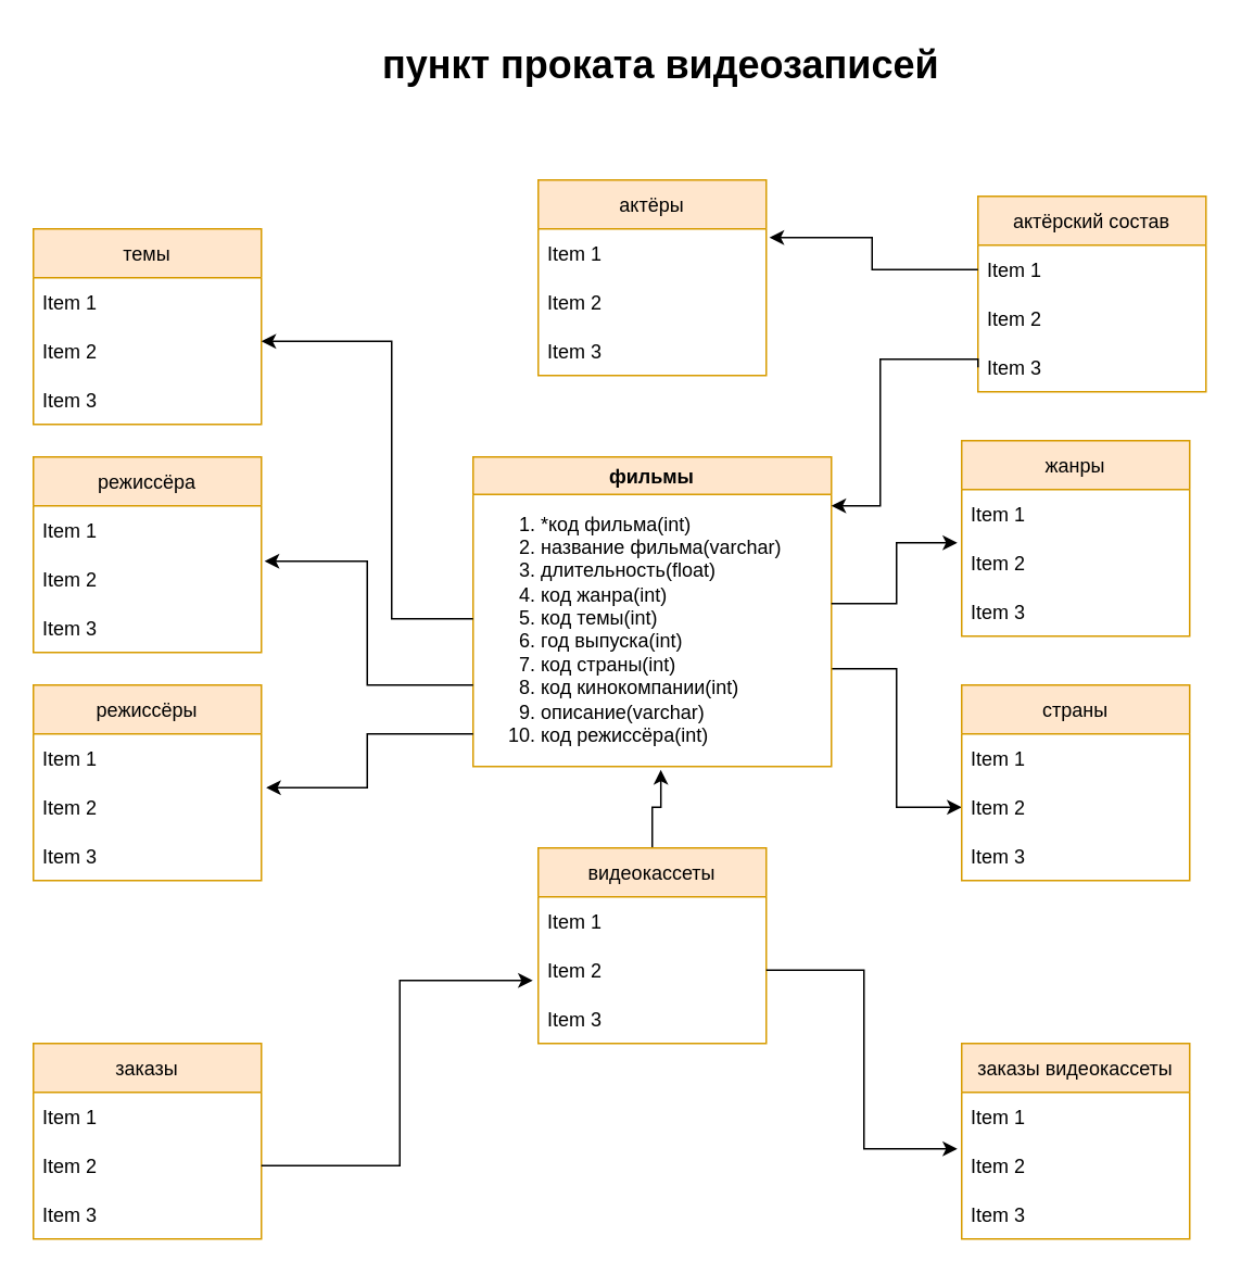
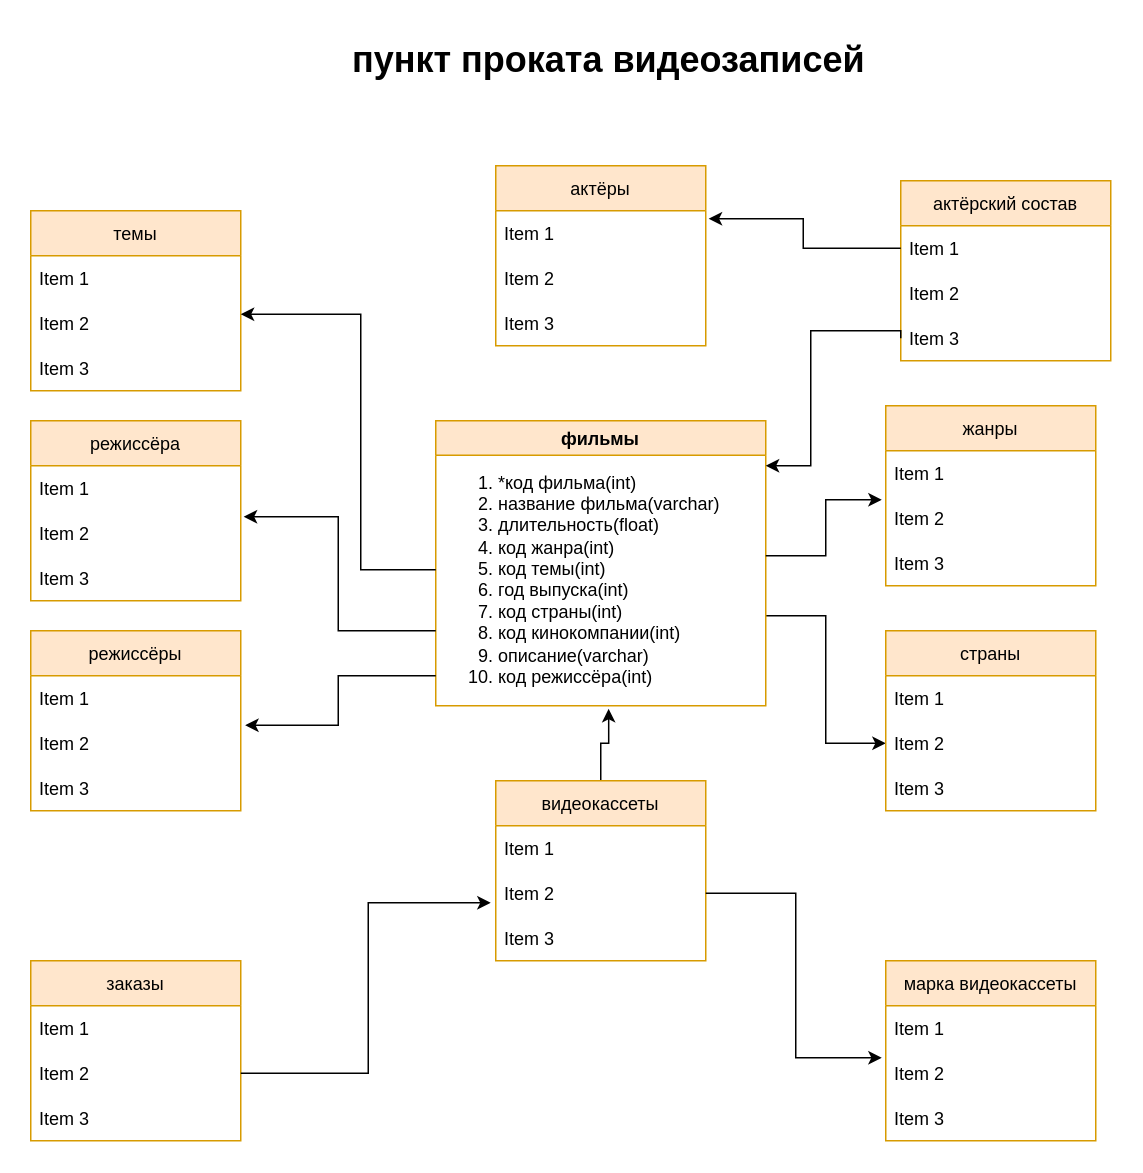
  <mxCell id="0" />
  <mxCell id="1" parent="0" />
  <mxCell id="2" style="edgeStyle=orthogonalEdgeStyle;rounded=0;orthogonalLoop=1;jettySize=auto;html=1;entryX=0;entryY=0.5;entryDx=0;entryDy=0;" edge="1" parent="1" target="23"><mxGeometry relative="1" as="geometry"><mxPoint x="510" y="410" as="sourcePoint" /><Array as="points"><mxPoint x="510" y="410" /><mxPoint x="550" y="410" /><mxPoint x="550" y="495" /></Array></mxGeometry></mxCell>
  <mxCell id="3" value="фильмы" style="swimlane;fillColor=#ffe6cc;strokeColor=#d79b00;" vertex="1" parent="1"><mxGeometry x="290" y="280" width="220" height="190" as="geometry" /></mxCell>
  <mxCell id="4" value="&lt;ol&gt;&lt;li&gt;*код фильма(int)&lt;/li&gt;&lt;li&gt;название фильма(varchar)&lt;/li&gt;&lt;li&gt;длительность(float)&lt;/li&gt;&lt;li&gt;код жанра(int)&lt;/li&gt;&lt;li&gt;код темы(int)&lt;/li&gt;&lt;li&gt;год выпуска(int)&lt;/li&gt;&lt;li&gt;код страны(int)&lt;/li&gt;&lt;li&gt;код кинокомпании(int)&lt;/li&gt;&lt;li&gt;описание(varchar)&lt;/li&gt;&lt;li&gt;код режиссёра(int)&lt;/li&gt;&lt;/ol&gt;" style="text;strokeColor=none;fillColor=none;html=1;whiteSpace=wrap;verticalAlign=middle;overflow=hidden;" vertex="1" parent="3"><mxGeometry y="20" width="220" height="170" as="geometry" /></mxCell>
  <mxCell id="5" value="режиссёра" style="swimlane;fontStyle=0;childLayout=stackLayout;horizontal=1;startSize=30;horizontalStack=0;resizeParent=1;resizeParentMax=0;resizeLast=0;collapsible=1;marginBottom=0;fillColor=#ffe6cc;strokeColor=#d79b00;" vertex="1" parent="1"><mxGeometry x="20" y="280" width="140" height="120" as="geometry" /></mxCell>
  <mxCell id="6" value="Item 1" style="text;strokeColor=none;fillColor=none;align=left;verticalAlign=middle;spacingLeft=4;spacingRight=4;overflow=hidden;points=[[0,0.5],[1,0.5]];portConstraint=eastwest;rotatable=0;" vertex="1" parent="5"><mxGeometry y="30" width="140" height="30" as="geometry" /></mxCell>
  <mxCell id="7" value="Item 2" style="text;strokeColor=none;fillColor=none;align=left;verticalAlign=middle;spacingLeft=4;spacingRight=4;overflow=hidden;points=[[0,0.5],[1,0.5]];portConstraint=eastwest;rotatable=0;" vertex="1" parent="5"><mxGeometry y="60" width="140" height="30" as="geometry" /></mxCell>
  <mxCell id="8" value="Item 3" style="text;strokeColor=none;fillColor=none;align=left;verticalAlign=middle;spacingLeft=4;spacingRight=4;overflow=hidden;points=[[0,0.5],[1,0.5]];portConstraint=eastwest;rotatable=0;" vertex="1" parent="5"><mxGeometry y="90" width="140" height="30" as="geometry" /></mxCell>
  <mxCell id="9" value="темы" style="swimlane;fontStyle=0;childLayout=stackLayout;horizontal=1;startSize=30;horizontalStack=0;resizeParent=1;resizeParentMax=0;resizeLast=0;collapsible=1;marginBottom=0;fillColor=#ffe6cc;strokeColor=#d79b00;" vertex="1" parent="1"><mxGeometry x="20" y="140" width="140" height="120" as="geometry" /></mxCell>
  <mxCell id="10" value="Item 1" style="text;strokeColor=none;fillColor=none;align=left;verticalAlign=middle;spacingLeft=4;spacingRight=4;overflow=hidden;points=[[0,0.5],[1,0.5]];portConstraint=eastwest;rotatable=0;" vertex="1" parent="9"><mxGeometry y="30" width="140" height="30" as="geometry" /></mxCell>
  <mxCell id="11" value="Item 2" style="text;strokeColor=none;fillColor=none;align=left;verticalAlign=middle;spacingLeft=4;spacingRight=4;overflow=hidden;points=[[0,0.5],[1,0.5]];portConstraint=eastwest;rotatable=0;" vertex="1" parent="9"><mxGeometry y="60" width="140" height="30" as="geometry" /></mxCell>
  <mxCell id="12" value="Item 3" style="text;strokeColor=none;fillColor=none;align=left;verticalAlign=middle;spacingLeft=4;spacingRight=4;overflow=hidden;points=[[0,0.5],[1,0.5]];portConstraint=eastwest;rotatable=0;" vertex="1" parent="9"><mxGeometry y="90" width="140" height="30" as="geometry" /></mxCell>
  <mxCell id="13" value="жанры" style="swimlane;fontStyle=0;childLayout=stackLayout;horizontal=1;startSize=30;horizontalStack=0;resizeParent=1;resizeParentMax=0;resizeLast=0;collapsible=1;marginBottom=0;fillColor=#ffe6cc;strokeColor=#d79b00;" vertex="1" parent="1"><mxGeometry x="590" y="270" width="140" height="120" as="geometry" /></mxCell>
  <mxCell id="14" value="Item 1" style="text;strokeColor=none;fillColor=none;align=left;verticalAlign=middle;spacingLeft=4;spacingRight=4;overflow=hidden;points=[[0,0.5],[1,0.5]];portConstraint=eastwest;rotatable=0;" vertex="1" parent="13"><mxGeometry y="30" width="140" height="30" as="geometry" /></mxCell>
  <mxCell id="15" value="Item 2" style="text;strokeColor=none;fillColor=none;align=left;verticalAlign=middle;spacingLeft=4;spacingRight=4;overflow=hidden;points=[[0,0.5],[1,0.5]];portConstraint=eastwest;rotatable=0;" vertex="1" parent="13"><mxGeometry y="60" width="140" height="30" as="geometry" /></mxCell>
  <mxCell id="16" value="Item 3" style="text;strokeColor=none;fillColor=none;align=left;verticalAlign=middle;spacingLeft=4;spacingRight=4;overflow=hidden;points=[[0,0.5],[1,0.5]];portConstraint=eastwest;rotatable=0;" vertex="1" parent="13"><mxGeometry y="90" width="140" height="30" as="geometry" /></mxCell>
  <mxCell id="17" value="режиссёры" style="swimlane;fontStyle=0;childLayout=stackLayout;horizontal=1;startSize=30;horizontalStack=0;resizeParent=1;resizeParentMax=0;resizeLast=0;collapsible=1;marginBottom=0;fillColor=#ffe6cc;strokeColor=#d79b00;" vertex="1" parent="1"><mxGeometry x="20" y="420" width="140" height="120" as="geometry" /></mxCell>
  <mxCell id="18" value="Item 1" style="text;strokeColor=none;fillColor=none;align=left;verticalAlign=middle;spacingLeft=4;spacingRight=4;overflow=hidden;points=[[0,0.5],[1,0.5]];portConstraint=eastwest;rotatable=0;" vertex="1" parent="17"><mxGeometry y="30" width="140" height="30" as="geometry" /></mxCell>
  <mxCell id="19" value="Item 2" style="text;strokeColor=none;fillColor=none;align=left;verticalAlign=middle;spacingLeft=4;spacingRight=4;overflow=hidden;points=[[0,0.5],[1,0.5]];portConstraint=eastwest;rotatable=0;" vertex="1" parent="17"><mxGeometry y="60" width="140" height="30" as="geometry" /></mxCell>
  <mxCell id="20" value="Item 3" style="text;strokeColor=none;fillColor=none;align=left;verticalAlign=middle;spacingLeft=4;spacingRight=4;overflow=hidden;points=[[0,0.5],[1,0.5]];portConstraint=eastwest;rotatable=0;" vertex="1" parent="17"><mxGeometry y="90" width="140" height="30" as="geometry" /></mxCell>
  <mxCell id="21" value="страны" style="swimlane;fontStyle=0;childLayout=stackLayout;horizontal=1;startSize=30;horizontalStack=0;resizeParent=1;resizeParentMax=0;resizeLast=0;collapsible=1;marginBottom=0;fillColor=#ffe6cc;strokeColor=#d79b00;" vertex="1" parent="1"><mxGeometry x="590" y="420" width="140" height="120" as="geometry" /></mxCell>
  <mxCell id="22" value="Item 1" style="text;strokeColor=none;fillColor=none;align=left;verticalAlign=middle;spacingLeft=4;spacingRight=4;overflow=hidden;points=[[0,0.5],[1,0.5]];portConstraint=eastwest;rotatable=0;" vertex="1" parent="21"><mxGeometry y="30" width="140" height="30" as="geometry" /></mxCell>
  <mxCell id="23" value="Item 2" style="text;strokeColor=none;fillColor=none;align=left;verticalAlign=middle;spacingLeft=4;spacingRight=4;overflow=hidden;points=[[0,0.5],[1,0.5]];portConstraint=eastwest;rotatable=0;" vertex="1" parent="21"><mxGeometry y="60" width="140" height="30" as="geometry" /></mxCell>
  <mxCell id="24" value="Item 3" style="text;strokeColor=none;fillColor=none;align=left;verticalAlign=middle;spacingLeft=4;spacingRight=4;overflow=hidden;points=[[0,0.5],[1,0.5]];portConstraint=eastwest;rotatable=0;" vertex="1" parent="21"><mxGeometry y="90" width="140" height="30" as="geometry" /></mxCell>
  <mxCell id="25" value="актёрский состав" style="swimlane;fontStyle=0;childLayout=stackLayout;horizontal=1;startSize=30;horizontalStack=0;resizeParent=1;resizeParentMax=0;resizeLast=0;collapsible=1;marginBottom=0;fillColor=#ffe6cc;strokeColor=#d79b00;" vertex="1" parent="1"><mxGeometry x="600" y="120" width="140" height="120" as="geometry" /></mxCell>
  <mxCell id="26" value="Item 1" style="text;strokeColor=none;fillColor=none;align=left;verticalAlign=middle;spacingLeft=4;spacingRight=4;overflow=hidden;points=[[0,0.5],[1,0.5]];portConstraint=eastwest;rotatable=0;" vertex="1" parent="25"><mxGeometry y="30" width="140" height="30" as="geometry" /></mxCell>
  <mxCell id="27" value="Item 2" style="text;strokeColor=none;fillColor=none;align=left;verticalAlign=middle;spacingLeft=4;spacingRight=4;overflow=hidden;points=[[0,0.5],[1,0.5]];portConstraint=eastwest;rotatable=0;" vertex="1" parent="25"><mxGeometry y="60" width="140" height="30" as="geometry" /></mxCell>
  <mxCell id="28" value="Item 3" style="text;strokeColor=none;fillColor=none;align=left;verticalAlign=middle;spacingLeft=4;spacingRight=4;overflow=hidden;points=[[0,0.5],[1,0.5]];portConstraint=eastwest;rotatable=0;" vertex="1" parent="25"><mxGeometry y="90" width="140" height="30" as="geometry" /></mxCell>
  <mxCell id="29" value="актёры" style="swimlane;fontStyle=0;childLayout=stackLayout;horizontal=1;startSize=30;horizontalStack=0;resizeParent=1;resizeParentMax=0;resizeLast=0;collapsible=1;marginBottom=0;fillColor=#ffe6cc;strokeColor=#d79b00;" vertex="1" parent="1"><mxGeometry x="330" y="110" width="140" height="120" as="geometry" /></mxCell>
  <mxCell id="30" value="Item 1" style="text;strokeColor=none;fillColor=none;align=left;verticalAlign=middle;spacingLeft=4;spacingRight=4;overflow=hidden;points=[[0,0.5],[1,0.5]];portConstraint=eastwest;rotatable=0;" vertex="1" parent="29"><mxGeometry y="30" width="140" height="30" as="geometry" /></mxCell>
  <mxCell id="31" value="Item 2" style="text;strokeColor=none;fillColor=none;align=left;verticalAlign=middle;spacingLeft=4;spacingRight=4;overflow=hidden;points=[[0,0.5],[1,0.5]];portConstraint=eastwest;rotatable=0;" vertex="1" parent="29"><mxGeometry y="60" width="140" height="30" as="geometry" /></mxCell>
  <mxCell id="32" value="Item 3" style="text;strokeColor=none;fillColor=none;align=left;verticalAlign=middle;spacingLeft=4;spacingRight=4;overflow=hidden;points=[[0,0.5],[1,0.5]];portConstraint=eastwest;rotatable=0;" vertex="1" parent="29"><mxGeometry y="90" width="140" height="30" as="geometry" /></mxCell>
  <mxCell id="33" style="edgeStyle=orthogonalEdgeStyle;rounded=0;orthogonalLoop=1;jettySize=auto;html=1;entryX=1.021;entryY=0.1;entryDx=0;entryDy=0;entryPerimeter=0;" edge="1" parent="1" target="19"><mxGeometry relative="1" as="geometry"><mxPoint x="290" y="450" as="sourcePoint" /><Array as="points"><mxPoint x="290" y="450" /><mxPoint x="225" y="450" /><mxPoint x="225" y="483" /></Array></mxGeometry></mxCell>
  <mxCell id="34" style="edgeStyle=orthogonalEdgeStyle;rounded=0;orthogonalLoop=1;jettySize=auto;html=1;exitX=0;exitY=0.706;exitDx=0;exitDy=0;entryX=1.014;entryY=0.133;entryDx=0;entryDy=0;entryPerimeter=0;exitPerimeter=0;" edge="1" parent="1" source="4" target="7"><mxGeometry relative="1" as="geometry" /></mxCell>
  <mxCell id="35" style="edgeStyle=orthogonalEdgeStyle;rounded=0;orthogonalLoop=1;jettySize=auto;html=1;exitX=0;exitY=0.467;exitDx=0;exitDy=0;entryX=1;entryY=0.3;entryDx=0;entryDy=0;entryPerimeter=0;exitPerimeter=0;" edge="1" parent="1" source="4" target="11"><mxGeometry relative="1" as="geometry"><Array as="points"><mxPoint x="240" y="379" /><mxPoint x="240" y="209" /></Array></mxGeometry></mxCell>
  <mxCell id="36" style="edgeStyle=orthogonalEdgeStyle;rounded=0;orthogonalLoop=1;jettySize=auto;html=1;entryX=-0.019;entryY=0.089;entryDx=0;entryDy=0;entryPerimeter=0;" edge="1" parent="1" target="15"><mxGeometry relative="1" as="geometry"><mxPoint x="510" y="370" as="sourcePoint" /><Array as="points"><mxPoint x="510" y="370" /><mxPoint x="550" y="370" /><mxPoint x="550" y="333" /></Array></mxGeometry></mxCell>
  <mxCell id="37" style="edgeStyle=orthogonalEdgeStyle;rounded=0;orthogonalLoop=1;jettySize=auto;html=1;exitX=0;exitY=0.5;exitDx=0;exitDy=0;" edge="1" parent="1" source="28"><mxGeometry relative="1" as="geometry"><mxPoint x="510" y="310" as="targetPoint" /><Array as="points"><mxPoint x="600" y="220" /><mxPoint x="540" y="220" /><mxPoint x="540" y="310" /></Array></mxGeometry></mxCell>
  <mxCell id="38" style="edgeStyle=orthogonalEdgeStyle;rounded=0;orthogonalLoop=1;jettySize=auto;html=1;exitX=0;exitY=0.5;exitDx=0;exitDy=0;entryX=1.014;entryY=0.178;entryDx=0;entryDy=0;entryPerimeter=0;" edge="1" parent="1" source="26" target="30"><mxGeometry relative="1" as="geometry" /></mxCell>
  <mxCell id="39" style="edgeStyle=orthogonalEdgeStyle;rounded=0;orthogonalLoop=1;jettySize=auto;html=1;exitX=0.5;exitY=0;exitDx=0;exitDy=0;entryX=0.524;entryY=1.012;entryDx=0;entryDy=0;entryPerimeter=0;" edge="1" parent="1" source="40" target="4"><mxGeometry relative="1" as="geometry" /></mxCell>
  <mxCell id="40" value="видеокассеты" style="swimlane;fontStyle=0;childLayout=stackLayout;horizontal=1;startSize=30;horizontalStack=0;resizeParent=1;resizeParentMax=0;resizeLast=0;collapsible=1;marginBottom=0;fillColor=#ffe6cc;strokeColor=#d79b00;" vertex="1" parent="1"><mxGeometry x="330" y="520" width="140" height="120" as="geometry" /></mxCell>
  <mxCell id="41" value="Item 1" style="text;strokeColor=none;fillColor=none;align=left;verticalAlign=middle;spacingLeft=4;spacingRight=4;overflow=hidden;points=[[0,0.5],[1,0.5]];portConstraint=eastwest;rotatable=0;" vertex="1" parent="40"><mxGeometry y="30" width="140" height="30" as="geometry" /></mxCell>
  <mxCell id="42" value="Item 2" style="text;strokeColor=none;fillColor=none;align=left;verticalAlign=middle;spacingLeft=4;spacingRight=4;overflow=hidden;points=[[0,0.5],[1,0.5]];portConstraint=eastwest;rotatable=0;" vertex="1" parent="40"><mxGeometry y="60" width="140" height="30" as="geometry" /></mxCell>
  <mxCell id="43" value="Item 3" style="text;strokeColor=none;fillColor=none;align=left;verticalAlign=middle;spacingLeft=4;spacingRight=4;overflow=hidden;points=[[0,0.5],[1,0.5]];portConstraint=eastwest;rotatable=0;" vertex="1" parent="40"><mxGeometry y="90" width="140" height="30" as="geometry" /></mxCell>
  <mxCell id="44" value="заказы" style="swimlane;fontStyle=0;childLayout=stackLayout;horizontal=1;startSize=30;horizontalStack=0;resizeParent=1;resizeParentMax=0;resizeLast=0;collapsible=1;marginBottom=0;fillColor=#ffe6cc;strokeColor=#d79b00;" vertex="1" parent="1"><mxGeometry x="20" y="640" width="140" height="120" as="geometry" /></mxCell>
  <mxCell id="45" value="Item 1" style="text;strokeColor=none;fillColor=none;align=left;verticalAlign=middle;spacingLeft=4;spacingRight=4;overflow=hidden;points=[[0,0.5],[1,0.5]];portConstraint=eastwest;rotatable=0;" vertex="1" parent="44"><mxGeometry y="30" width="140" height="30" as="geometry" /></mxCell>
  <mxCell id="46" value="Item 2" style="text;strokeColor=none;fillColor=none;align=left;verticalAlign=middle;spacingLeft=4;spacingRight=4;overflow=hidden;points=[[0,0.5],[1,0.5]];portConstraint=eastwest;rotatable=0;" vertex="1" parent="44"><mxGeometry y="60" width="140" height="30" as="geometry" /></mxCell>
  <mxCell id="47" value="Item 3" style="text;strokeColor=none;fillColor=none;align=left;verticalAlign=middle;spacingLeft=4;spacingRight=4;overflow=hidden;points=[[0,0.5],[1,0.5]];portConstraint=eastwest;rotatable=0;" vertex="1" parent="44"><mxGeometry y="90" width="140" height="30" as="geometry" /></mxCell>
  <mxCell id="48" style="edgeStyle=orthogonalEdgeStyle;rounded=0;orthogonalLoop=1;jettySize=auto;html=1;exitX=1;exitY=0.5;exitDx=0;exitDy=0;entryX=-0.024;entryY=0.711;entryDx=0;entryDy=0;entryPerimeter=0;" edge="1" parent="1" source="46" target="42"><mxGeometry relative="1" as="geometry" /></mxCell>
- <mxCell id="49" value="заказы видеокассеты" style="swimlane;fontStyle=0;childLayout=stackLayout;horizontal=1;startSize=30;horizontalStack=0;resizeParent=1;resizeParentMax=0;resizeLast=0;collapsible=1;marginBottom=0;fillColor=#ffe6cc;strokeColor=#d79b00;" vertex="1" parent="1"><mxGeometry x="590" y="640" width="140" height="120" as="geometry" /></mxCell>
+ <mxCell id="49" value="марка видеокассеты" style="swimlane;fontStyle=0;childLayout=stackLayout;horizontal=1;startSize=30;horizontalStack=0;resizeParent=1;resizeParentMax=0;resizeLast=0;collapsible=1;marginBottom=0;fillColor=#ffe6cc;strokeColor=#d79b00;" vertex="1" parent="1"><mxGeometry x="590" y="640" width="140" height="120" as="geometry" /></mxCell>
  <mxCell id="50" value="Item 1" style="text;strokeColor=none;fillColor=none;align=left;verticalAlign=middle;spacingLeft=4;spacingRight=4;overflow=hidden;points=[[0,0.5],[1,0.5]];portConstraint=eastwest;rotatable=0;" vertex="1" parent="49"><mxGeometry y="30" width="140" height="30" as="geometry" /></mxCell>
  <mxCell id="51" value="Item 2" style="text;strokeColor=none;fillColor=none;align=left;verticalAlign=middle;spacingLeft=4;spacingRight=4;overflow=hidden;points=[[0,0.5],[1,0.5]];portConstraint=eastwest;rotatable=0;" vertex="1" parent="49"><mxGeometry y="60" width="140" height="30" as="geometry" /></mxCell>
  <mxCell id="52" value="Item 3" style="text;strokeColor=none;fillColor=none;align=left;verticalAlign=middle;spacingLeft=4;spacingRight=4;overflow=hidden;points=[[0,0.5],[1,0.5]];portConstraint=eastwest;rotatable=0;" vertex="1" parent="49"><mxGeometry y="90" width="140" height="30" as="geometry" /></mxCell>
  <mxCell id="53" style="edgeStyle=orthogonalEdgeStyle;rounded=0;orthogonalLoop=1;jettySize=auto;html=1;exitX=1;exitY=0.5;exitDx=0;exitDy=0;entryX=-0.019;entryY=0.156;entryDx=0;entryDy=0;entryPerimeter=0;" edge="1" parent="1" source="42" target="51"><mxGeometry relative="1" as="geometry" /></mxCell>
  <mxCell id="54" value="пункт проката видеозаписей" style="text;strokeColor=none;fillColor=none;html=1;fontSize=24;fontStyle=1;verticalAlign=middle;align=center;" vertex="1" parent="1"><mxGeometry x="355" y="20" width="100" height="40" as="geometry" /></mxCell>
